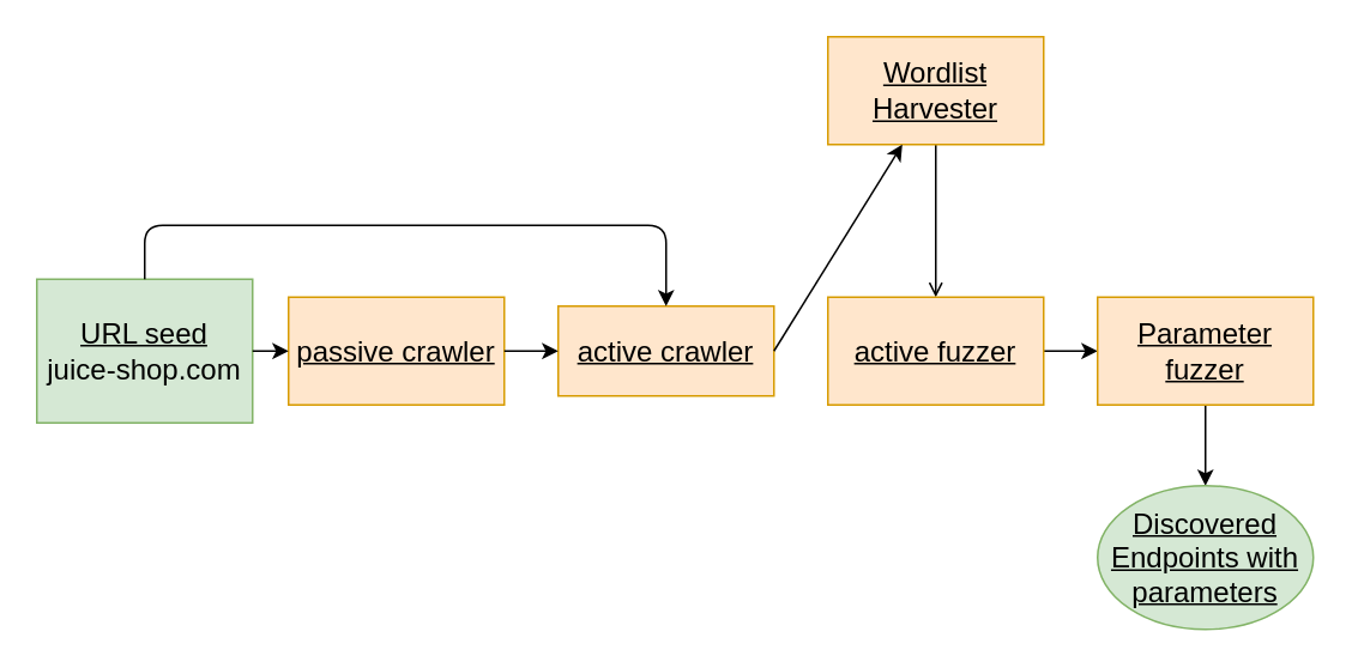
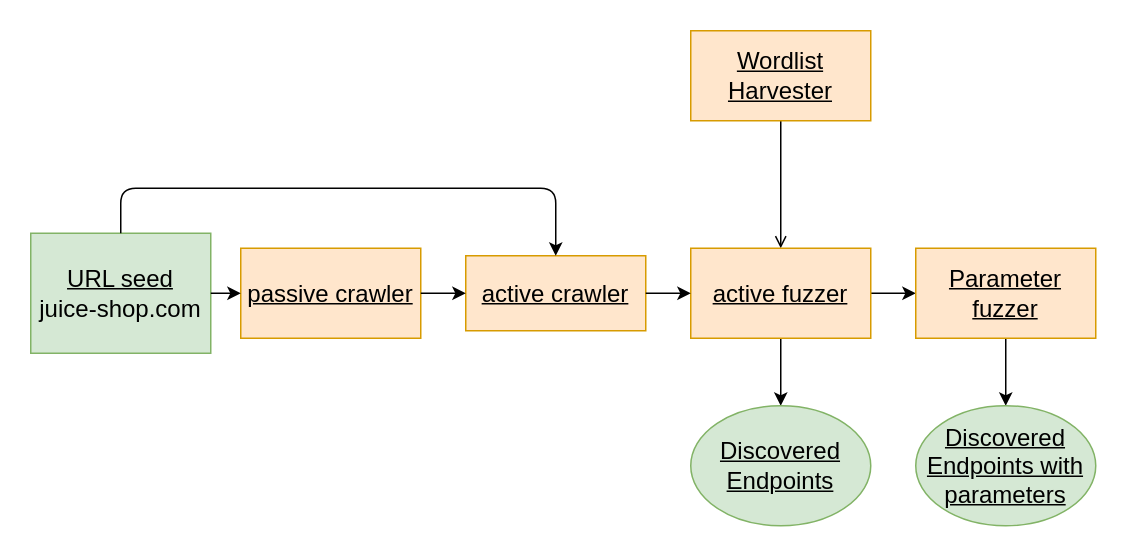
  <mxCell id="0" />
  <mxCell id="1" parent="0" />
  <mxCell id="2" style="edgeStyle=orthogonalEdgeStyle;rounded=0;orthogonalLoop=1;jettySize=auto;html=1;exitX=0.5;exitY=1;exitDx=0;exitDy=0;entryX=0.5;entryY=0;entryDx=0;entryDy=0;fontSize=16;endArrow=open;" parent="1" source="3" target="7" edge="1"><mxGeometry relative="1" as="geometry"><mxPoint x="510" y="80" as="targetPoint" /></mxGeometry></mxCell>
  <mxCell id="3" value="&lt;u style=&quot;font-size: 16px;&quot;&gt;Wordlist Harvester&lt;/u&gt;" style="rounded=0;whiteSpace=wrap;html=1;fillColor=#ffe6cc;strokeColor=#d79b00;fontSize=16;" parent="1" vertex="1"><mxGeometry x="460" y="20" width="120" height="60" as="geometry" /></mxCell>
  <mxCell id="4" value="&lt;u style=&quot;font-size: 16px;&quot;&gt;active crawler&lt;/u&gt;" style="rounded=0;whiteSpace=wrap;html=1;fillColor=#ffe6cc;strokeColor=#d79b00;fontSize=16;" parent="1" vertex="1"><mxGeometry x="310" y="170" width="120" height="50" as="geometry" /></mxCell>
  <mxCell id="5" style="edgeStyle=orthogonalEdgeStyle;rounded=0;orthogonalLoop=1;jettySize=auto;html=1;entryX=0;entryY=0.5;entryDx=0;entryDy=0;fontSize=16;" parent="1" source="7" target="16" edge="1"><mxGeometry relative="1" as="geometry" /></mxCell>
+ <mxCell id="6" style="edgeStyle=orthogonalEdgeStyle;rounded=0;orthogonalLoop=1;jettySize=auto;html=1;entryX=0.5;entryY=0;entryDx=0;entryDy=0;fontSize=16;" parent="1" source="7" target="14" edge="1"><mxGeometry relative="1" as="geometry" /></mxCell>
  <mxCell id="7" value="&lt;u style=&quot;font-size: 16px;&quot;&gt;active fuzzer&lt;br style=&quot;font-size: 16px;&quot;&gt;&lt;/u&gt;" style="rounded=0;whiteSpace=wrap;html=1;fillColor=#ffe6cc;strokeColor=#d79b00;fontSize=16;" parent="1" vertex="1"><mxGeometry x="460" y="165" width="120" height="60" as="geometry" /></mxCell>
  <mxCell id="8" value="&lt;u style=&quot;font-size: 16px;&quot;&gt;passive crawler&lt;/u&gt;" style="rounded=0;whiteSpace=wrap;html=1;fillColor=#ffe6cc;strokeColor=#d79b00;fontSize=16;" parent="1" vertex="1"><mxGeometry x="160" y="165" width="120" height="60" as="geometry" /></mxCell>
  <mxCell id="9" value="&lt;u style=&quot;font-size: 16px;&quot;&gt;URL seed&lt;br style=&quot;font-size: 16px;&quot;&gt;&lt;/u&gt;juice-shop.com" style="whiteSpace=wrap;html=1;fillColor=#d5e8d4;strokeColor=#82b366;fontSize=16;rounded=0;" parent="1" vertex="1"><mxGeometry x="20" y="155" width="120" height="80" as="geometry" /></mxCell>
  <mxCell id="10" value="" style="endArrow=classic;html=1;exitX=0.5;exitY=0;exitDx=0;exitDy=0;entryX=0.5;entryY=0;entryDx=0;entryDy=0;fontSize=16;" parent="1" source="9" target="4" edge="1"><mxGeometry width="50" height="50" relative="1" as="geometry"><mxPoint x="90" y="65" as="sourcePoint" /><mxPoint y="85" as="targetPoint" x="80" /><Array as="points"><mxPoint y="125" x="80" /><mxPoint x="370" y="125" /></Array></mxGeometry></mxCell>
  <mxCell id="11" value="" style="endArrow=classic;html=1;exitX=1;exitY=0.5;exitDx=0;exitDy=0;entryX=0;entryY=0.5;entryDx=0;entryDy=0;fontSize=16;" parent="1" source="8" target="4" edge="1"><mxGeometry width="50" height="50" relative="1" as="geometry"><mxPoint x="290" y="405" as="sourcePoint" /><mxPoint x="360" y="415" as="targetPoint" /></mxGeometry></mxCell>
  <mxCell id="12" value="" style="endArrow=classic;html=1;exitX=1;exitY=0.5;exitDx=0;exitDy=0;entryX=0;entryY=0.5;entryDx=0;entryDy=0;fontSize=16;" parent="1" source="9" target="8" edge="1"><mxGeometry width="50" height="50" relative="1" as="geometry"><mxPoint x="340" y="315" as="sourcePoint" /><mxPoint x="390" y="315" as="targetPoint" /></mxGeometry></mxCell>
- <mxCell id="13" value="" style="endArrow=classic;html=1;exitX=1;exitY=0.5;exitDx=0;exitDy=0;fontSize=16;" parent="1" source="4" target="3" edge="1"><mxGeometry width="50" height="50" relative="1" as="geometry"><mxPoint x="290" y="205" as="sourcePoint" /><mxPoint x="320" y="205" as="targetPoint" /></mxGeometry></mxCell>
+ <mxCell id="13" value="" style="endArrow=classic;html=1;exitX=1;exitY=0.5;exitDx=0;exitDy=0;entryX=0;entryY=0.5;entryDx=0;entryDy=0;fontSize=16;" parent="1" source="4" target="7" edge="1"><mxGeometry width="50" height="50" relative="1" as="geometry"><mxPoint x="290" y="205" as="sourcePoint" /><mxPoint x="320" y="205" as="targetPoint" /></mxGeometry></mxCell>
+ <mxCell id="14" value="&lt;u style=&quot;font-size: 16px;&quot;&gt;Discovered &lt;br style=&quot;font-size: 16px;&quot;&gt;Endpoints&lt;/u&gt;" style="ellipse;whiteSpace=wrap;html=1;fillColor=#d5e8d4;strokeColor=#82b366;fontSize=16;" parent="1" vertex="1"><mxGeometry x="460" y="270" width="120" height="80" as="geometry" /></mxCell>
  <mxCell id="15" style="edgeStyle=orthogonalEdgeStyle;rounded=0;orthogonalLoop=1;jettySize=auto;html=1;entryX=0.5;entryY=0;entryDx=0;entryDy=0;fontSize=16;" parent="1" source="16" target="17" edge="1"><mxGeometry relative="1" as="geometry" /></mxCell>
  <mxCell id="16" value="&lt;u style=&quot;font-size: 16px;&quot;&gt;Parameter fuzzer&lt;br style=&quot;font-size: 16px;&quot;&gt;&lt;/u&gt;" style="rounded=0;whiteSpace=wrap;html=1;fillColor=#ffe6cc;strokeColor=#d79b00;fontSize=16;" parent="1" vertex="1"><mxGeometry x="610" y="165" width="120" height="60" as="geometry" /></mxCell>
  <mxCell id="17" value="&lt;u style=&quot;font-size: 16px;&quot;&gt;Discovered &lt;br style=&quot;font-size: 16px;&quot;&gt;Endpoints with parameters&lt;/u&gt;" style="ellipse;whiteSpace=wrap;html=1;fillColor=#d5e8d4;strokeColor=#82b366;fontSize=16;" parent="1" vertex="1"><mxGeometry x="610" y="270" width="120" height="80" as="geometry" /></mxCell>
